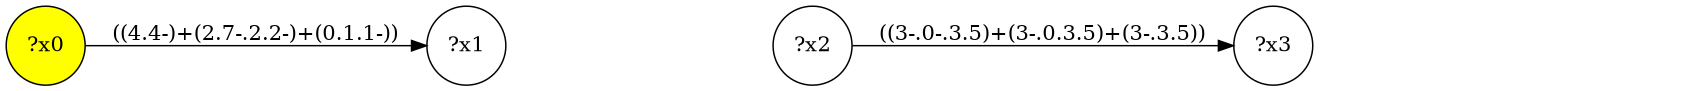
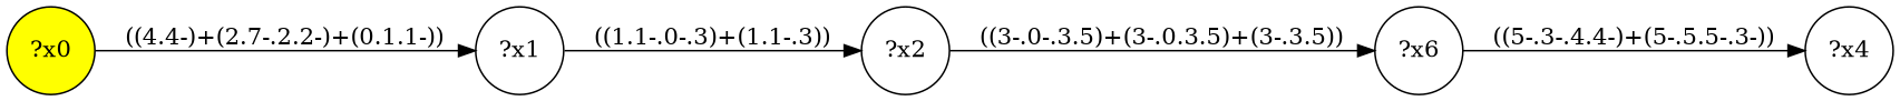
  digraph {
    rankdir=LR
    node [shape=circle]
    n1 [fillcolor=yellow label="?x0" style="filled,"]
    n2 [label="?x1"]
    n3 [label="?x2"]
-   n4 [label="?x3"]
+   n4 [label="?x6"]
+   n5 [label="?x4"]
    n1 -> n2 [label="((4.4-)+(2.7-.2.2-)+(0.1.1-))"]
+   n2 -> n3 [label="((1.1-.0-.3)+(1.1-.3))"]
    n3 -> n4 [label="((3-.0-.3.5)+(3-.0.3.5)+(3-.3.5))"]
+   n4 -> n5 [label="((5-.3-.4.4-)+(5-.5.5-.3-))"]
  }
